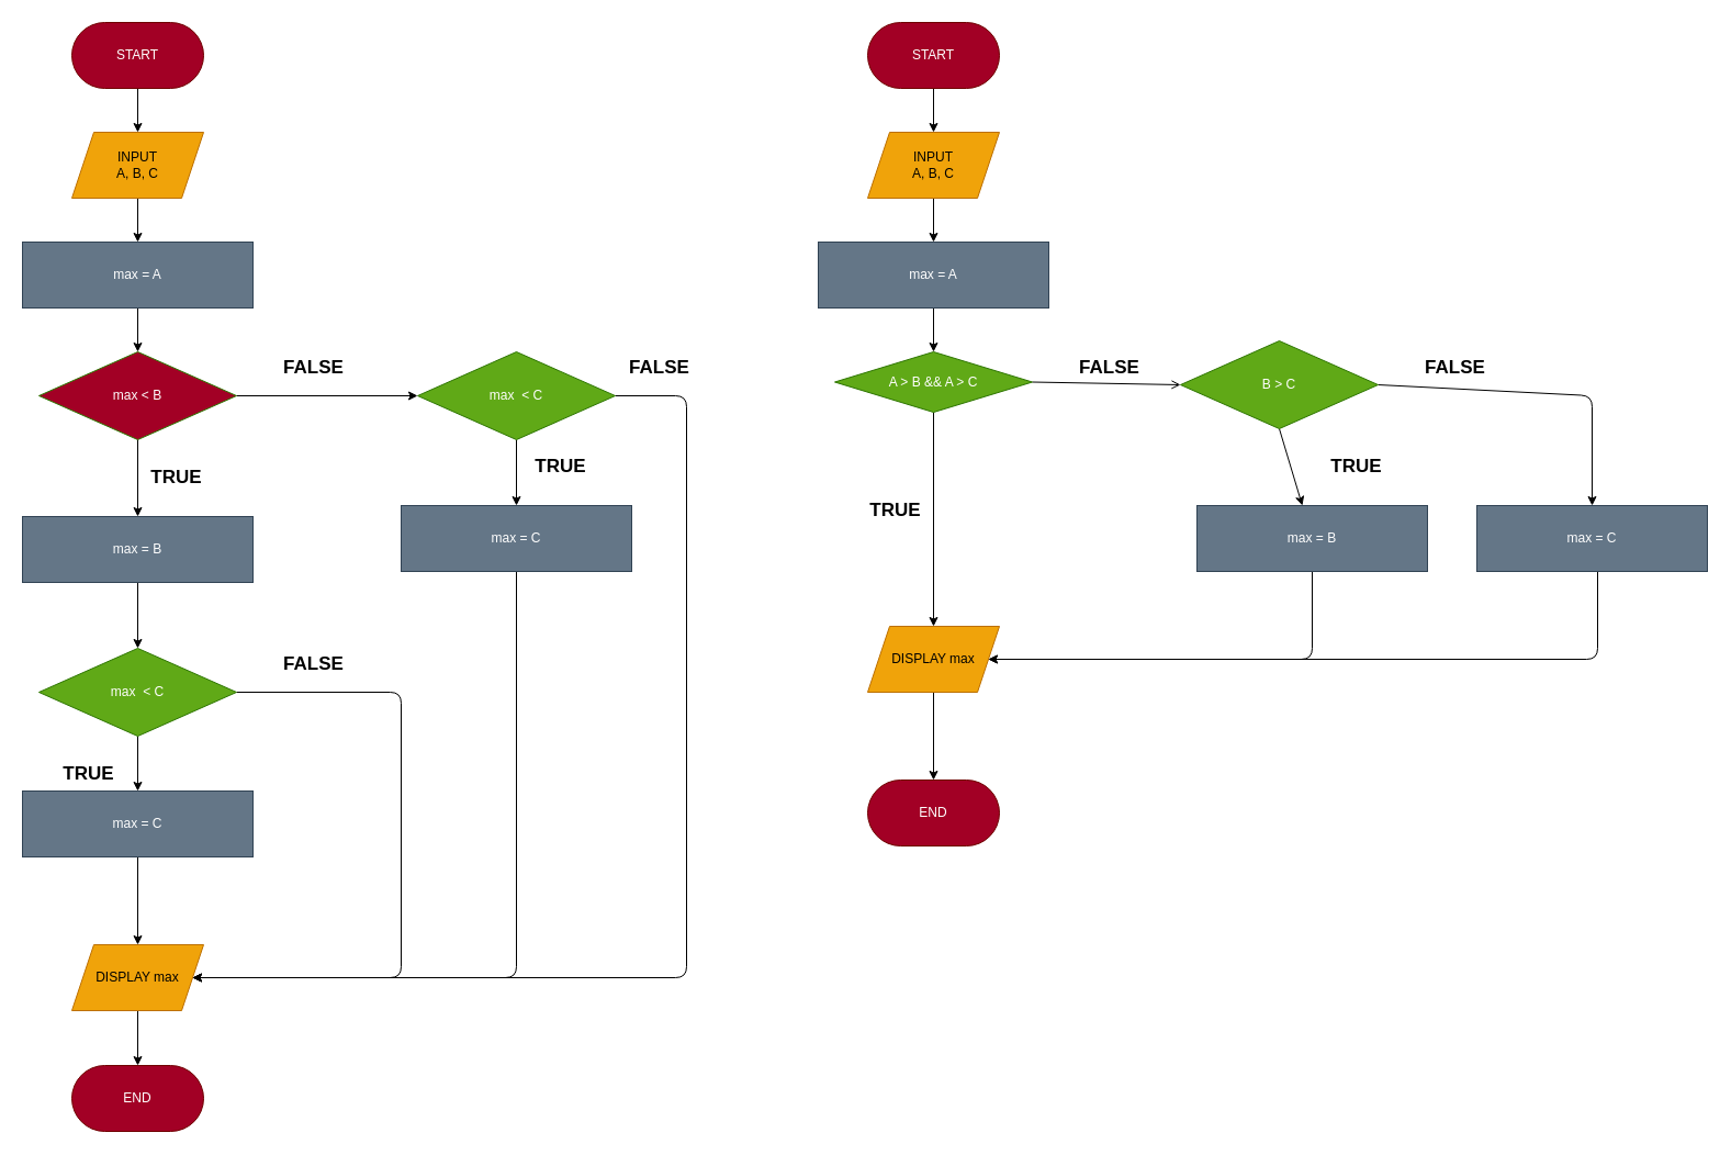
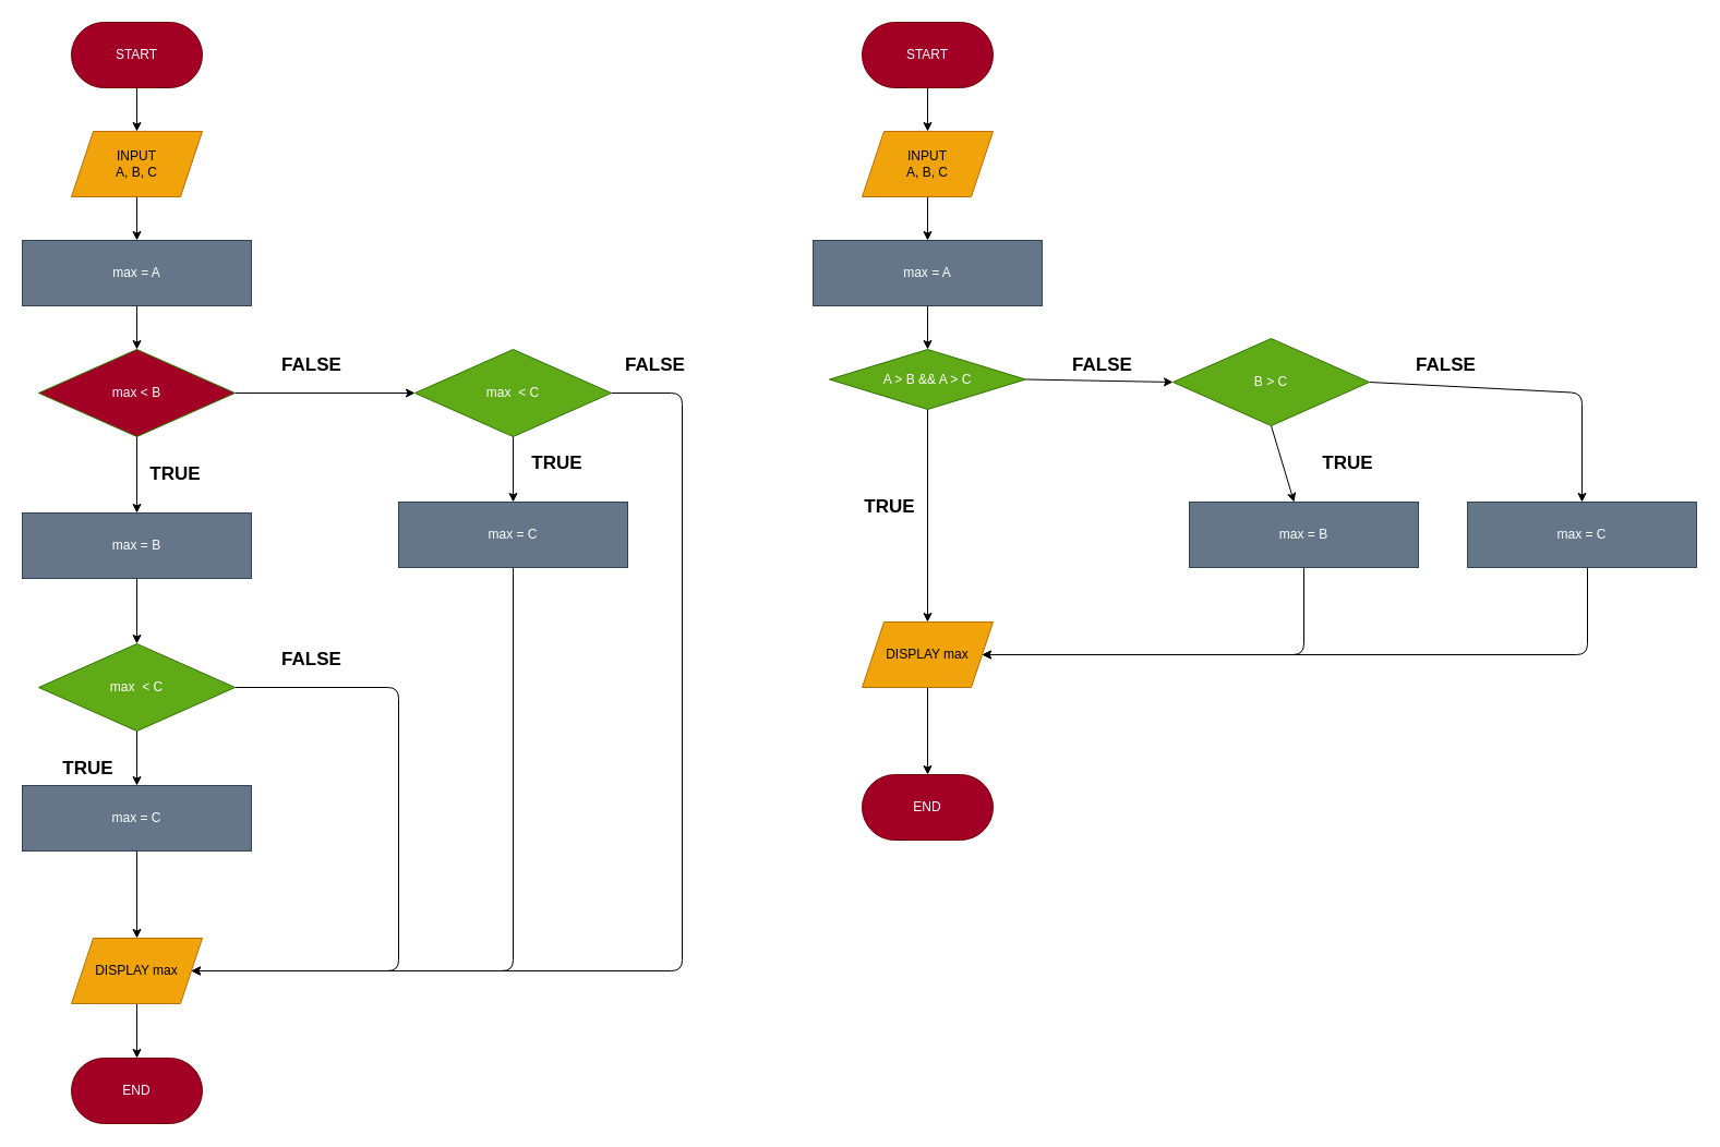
  <mxCell id="0" />
  <mxCell id="1" parent="0" />
  <mxCell id="2" style="edgeStyle=none;html=1;exitX=0.5;exitY=1;exitDx=0;exitDy=0;entryX=0.5;entryY=0;entryDx=0;entryDy=0;" edge="1" parent="1" source="3" target="8"><mxGeometry relative="1" as="geometry" /></mxCell>
  <mxCell id="3" value="START" style="rounded=1;whiteSpace=wrap;html=1;arcSize=50;fillColor=#a20025;fontColor=#ffffff;strokeColor=#6F0000;" vertex="1" parent="1"><mxGeometry x="65" y="20" width="120" height="60" as="geometry" /></mxCell>
  <mxCell id="4" value="END" style="rounded=1;whiteSpace=wrap;html=1;arcSize=50;fillColor=#a20025;fontColor=#ffffff;strokeColor=#6F0000;" vertex="1" parent="1"><mxGeometry x="65" y="970" width="120" height="60" as="geometry" /></mxCell>
  <mxCell id="5" style="edgeStyle=none;html=1;exitX=0.5;exitY=1;exitDx=0;exitDy=0;entryX=0.5;entryY=0;entryDx=0;entryDy=0;" edge="1" parent="1" source="6" target="13"><mxGeometry relative="1" as="geometry" /></mxCell>
  <mxCell id="6" value="max = A" style="rounded=0;whiteSpace=wrap;html=1;fillColor=#647687;strokeColor=#314354;fontColor=#ffffff;" vertex="1" parent="1"><mxGeometry x="20" y="220" width="210" height="60" as="geometry" /></mxCell>
  <mxCell id="7" style="edgeStyle=none;html=1;exitX=0.5;exitY=1;exitDx=0;exitDy=0;entryX=0.5;entryY=0;entryDx=0;entryDy=0;" edge="1" parent="1" source="8" target="6"><mxGeometry relative="1" as="geometry" /></mxCell>
  <mxCell id="8" value="INPUT&lt;br&gt;A, B, C" style="shape=parallelogram;perimeter=parallelogramPerimeter;whiteSpace=wrap;html=1;fixedSize=1;fillColor=#f0a30a;strokeColor=#BD7000;fontColor=#000000;" vertex="1" parent="1"><mxGeometry x="65" y="120" width="120" height="60" as="geometry" /></mxCell>
  <mxCell id="9" style="edgeStyle=none;html=1;exitX=0.5;exitY=1;exitDx=0;exitDy=0;entryX=0.5;entryY=0;entryDx=0;entryDy=0;" edge="1" parent="1" source="10" target="4"><mxGeometry relative="1" as="geometry" /></mxCell>
  <mxCell id="10" value="DISPLAY max" style="shape=parallelogram;perimeter=parallelogramPerimeter;whiteSpace=wrap;html=1;fixedSize=1;fillColor=#f0a30a;strokeColor=#BD7000;fontColor=#000000;" vertex="1" parent="1"><mxGeometry x="65" y="860" width="120" height="60" as="geometry" /></mxCell>
  <mxCell id="11" style="edgeStyle=none;html=1;exitX=0.5;exitY=1;exitDx=0;exitDy=0;entryX=0.5;entryY=0;entryDx=0;entryDy=0;" edge="1" parent="1" source="13" target="18"><mxGeometry relative="1" as="geometry" /></mxCell>
  <mxCell id="12" style="edgeStyle=none;html=1;exitX=1;exitY=0.5;exitDx=0;exitDy=0;entryX=0;entryY=0.5;entryDx=0;entryDy=0;fontSize=17;" edge="1" parent="1" source="13" target="25"><mxGeometry relative="1" as="geometry" /></mxCell>
  <mxCell id="13" value="max &amp;lt; B" style="rhombus;whiteSpace=wrap;html=1;fillColor=#a20025;fontColor=#ffffff;strokeColor=#2D7600;" vertex="1" parent="1"><mxGeometry x="35" y="320" width="180" height="80" as="geometry" /></mxCell>
  <mxCell id="14" style="edgeStyle=none;html=1;exitX=0.5;exitY=1;exitDx=0;exitDy=0;entryX=0.5;entryY=0;entryDx=0;entryDy=0;" edge="1" parent="1" source="16" target="20"><mxGeometry relative="1" as="geometry" /></mxCell>
  <mxCell id="15" style="edgeStyle=none;html=1;exitX=1;exitY=0.5;exitDx=0;exitDy=0;entryX=1;entryY=0.5;entryDx=0;entryDy=0;fontSize=17;" edge="1" parent="1" source="16" target="10"><mxGeometry relative="1" as="geometry"><Array as="points"><mxPoint x="365" y="630" /><mxPoint x="365" y="890" /></Array></mxGeometry></mxCell>
  <mxCell id="16" value="max&amp;nbsp; &amp;lt; C" style="rhombus;whiteSpace=wrap;html=1;fillColor=#60a917;fontColor=#ffffff;strokeColor=#2D7600;" vertex="1" parent="1"><mxGeometry x="35" y="590" width="180" height="80" as="geometry" /></mxCell>
  <mxCell id="17" style="edgeStyle=none;html=1;exitX=0.5;exitY=1;exitDx=0;exitDy=0;entryX=0.5;entryY=0;entryDx=0;entryDy=0;" edge="1" parent="1" source="18" target="16"><mxGeometry relative="1" as="geometry" /></mxCell>
  <mxCell id="18" value="max = B" style="rounded=0;whiteSpace=wrap;html=1;fillColor=#647687;strokeColor=#314354;fontColor=#ffffff;" vertex="1" parent="1"><mxGeometry x="20" y="470" width="210" height="60" as="geometry" /></mxCell>
  <mxCell id="19" style="edgeStyle=none;html=1;exitX=0.5;exitY=1;exitDx=0;exitDy=0;entryX=0.5;entryY=0;entryDx=0;entryDy=0;" edge="1" parent="1" source="20" target="10"><mxGeometry relative="1" as="geometry" /></mxCell>
  <mxCell id="20" value="max = C" style="rounded=0;whiteSpace=wrap;html=1;fillColor=#647687;strokeColor=#314354;fontColor=#ffffff;" vertex="1" parent="1"><mxGeometry x="20" y="720" width="210" height="60" as="geometry" /></mxCell>
  <mxCell id="21" value="TRUE" style="text;html=1;align=center;verticalAlign=middle;resizable=0;points=[];autosize=1;strokeColor=none;fillColor=none;fontSize=17;fontStyle=1" vertex="1" parent="1"><mxGeometry x="125" y="420" width="70" height="30" as="geometry" /></mxCell>
  <mxCell id="22" value="TRUE" style="text;html=1;align=center;verticalAlign=middle;resizable=0;points=[];autosize=1;strokeColor=none;fillColor=none;fontSize=17;fontStyle=1" vertex="1" parent="1"><mxGeometry x="45" y="690" width="70" height="30" as="geometry" /></mxCell>
  <mxCell id="23" style="edgeStyle=none;html=1;exitX=0.5;exitY=1;exitDx=0;exitDy=0;fontSize=17;" edge="1" parent="1" source="25" target="27"><mxGeometry relative="1" as="geometry" /></mxCell>
  <mxCell id="24" style="edgeStyle=none;html=1;exitX=1;exitY=0.5;exitDx=0;exitDy=0;entryX=1;entryY=0.5;entryDx=0;entryDy=0;fontSize=17;" edge="1" parent="1" source="25" target="10"><mxGeometry relative="1" as="geometry"><Array as="points"><mxPoint x="625" y="360" /><mxPoint x="625" y="890" /></Array></mxGeometry></mxCell>
  <mxCell id="25" value="max&amp;nbsp; &amp;lt; C" style="rhombus;whiteSpace=wrap;html=1;fillColor=#60a917;fontColor=#ffffff;strokeColor=#2D7600;" vertex="1" parent="1"><mxGeometry x="380" y="320" width="180" height="80" as="geometry" /></mxCell>
  <mxCell id="26" style="edgeStyle=none;html=1;exitX=0.5;exitY=1;exitDx=0;exitDy=0;entryX=1;entryY=0.5;entryDx=0;entryDy=0;fontSize=17;" edge="1" parent="1" source="27" target="10"><mxGeometry relative="1" as="geometry"><Array as="points"><mxPoint x="470" y="890" /></Array></mxGeometry></mxCell>
  <mxCell id="27" value="max = C" style="rounded=0;whiteSpace=wrap;html=1;fillColor=#647687;strokeColor=#314354;fontColor=#ffffff;" vertex="1" parent="1"><mxGeometry x="365" y="460" width="210" height="60" as="geometry" /></mxCell>
  <mxCell id="28" value="TRUE" style="text;html=1;align=center;verticalAlign=middle;resizable=0;points=[];autosize=1;strokeColor=none;fillColor=none;fontSize=17;fontStyle=1" vertex="1" parent="1"><mxGeometry x="475" y="410" width="70" height="30" as="geometry" /></mxCell>
  <mxCell id="29" value="FALSE" style="text;html=1;align=center;verticalAlign=middle;resizable=0;points=[];autosize=1;strokeColor=none;fillColor=none;fontSize=17;fontStyle=1" vertex="1" parent="1"><mxGeometry x="245" y="320" width="80" height="30" as="geometry" /></mxCell>
  <mxCell id="30" value="FALSE" style="text;html=1;align=center;verticalAlign=middle;resizable=0;points=[];autosize=1;strokeColor=none;fillColor=none;fontSize=17;fontStyle=1" vertex="1" parent="1"><mxGeometry x="245" y="590" width="80" height="30" as="geometry" /></mxCell>
  <mxCell id="31" value="FALSE" style="text;html=1;align=center;verticalAlign=middle;resizable=0;points=[];autosize=1;strokeColor=none;fillColor=none;fontSize=17;fontStyle=1" vertex="1" parent="1"><mxGeometry x="560" y="320" width="80" height="30" as="geometry" /></mxCell>
  <mxCell id="32" style="edgeStyle=none;html=1;exitX=0.5;exitY=1;exitDx=0;exitDy=0;entryX=0.5;entryY=0;entryDx=0;entryDy=0;" edge="1" source="33" target="38" parent="1"><mxGeometry relative="1" as="geometry" /></mxCell>
  <mxCell id="33" value="START" style="rounded=1;whiteSpace=wrap;html=1;arcSize=50;fillColor=#a20025;fontColor=#ffffff;strokeColor=#6F0000;" vertex="1" parent="1"><mxGeometry x="790" y="20" width="120" height="60" as="geometry" /></mxCell>
  <mxCell id="34" value="END" style="rounded=1;whiteSpace=wrap;html=1;arcSize=50;fillColor=#a20025;fontColor=#ffffff;strokeColor=#6F0000;" vertex="1" parent="1"><mxGeometry x="790" y="710" width="120" height="60" as="geometry" /></mxCell>
  <mxCell id="35" style="edgeStyle=none;html=1;exitX=0.5;exitY=1;exitDx=0;exitDy=0;entryX=0.5;entryY=0;entryDx=0;entryDy=0;" edge="1" source="36" target="43" parent="1"><mxGeometry relative="1" as="geometry" /></mxCell>
  <mxCell id="36" value="max = A" style="rounded=0;whiteSpace=wrap;html=1;fillColor=#647687;strokeColor=#314354;fontColor=#ffffff;" vertex="1" parent="1"><mxGeometry x="745" y="220" width="210" height="60" as="geometry" /></mxCell>
  <mxCell id="37" style="edgeStyle=none;html=1;exitX=0.5;exitY=1;exitDx=0;exitDy=0;entryX=0.5;entryY=0;entryDx=0;entryDy=0;" edge="1" source="38" target="36" parent="1"><mxGeometry relative="1" as="geometry" /></mxCell>
  <mxCell id="38" value="INPUT&lt;br&gt;A, B, C" style="shape=parallelogram;perimeter=parallelogramPerimeter;whiteSpace=wrap;html=1;fixedSize=1;fillColor=#f0a30a;strokeColor=#BD7000;fontColor=#000000;" vertex="1" parent="1"><mxGeometry x="790" y="120" width="120" height="60" as="geometry" /></mxCell>
  <mxCell id="39" style="edgeStyle=none;html=1;exitX=0.5;exitY=1;exitDx=0;exitDy=0;entryX=0.5;entryY=0;entryDx=0;entryDy=0;" edge="1" source="40" target="34" parent="1"><mxGeometry relative="1" as="geometry" /></mxCell>
  <mxCell id="40" value="DISPLAY max" style="shape=parallelogram;perimeter=parallelogramPerimeter;whiteSpace=wrap;html=1;fixedSize=1;fillColor=#f0a30a;strokeColor=#BD7000;fontColor=#000000;" vertex="1" parent="1"><mxGeometry x="790" y="570" width="120" height="60" as="geometry" /></mxCell>
  <mxCell id="41" style="edgeStyle=none;html=1;exitX=0.5;exitY=1;exitDx=0;exitDy=0;entryX=0.5;entryY=0;entryDx=0;entryDy=0;" edge="1" source="43" target="40" parent="1"><mxGeometry relative="1" as="geometry"><mxPoint x="850" y="470" as="targetPoint" /></mxGeometry></mxCell>
- <mxCell id="42" style="edgeStyle=none;html=1;exitX=1;exitY=0.5;exitDx=0;exitDy=0;entryX=0;entryY=0.5;entryDx=0;entryDy=0;fontSize=17;endArrow=open;" edge="1" source="43" target="47" parent="1"><mxGeometry relative="1" as="geometry" /></mxCell>
+ <mxCell id="42" style="edgeStyle=none;html=1;exitX=1;exitY=0.5;exitDx=0;exitDy=0;entryX=0;entryY=0.5;entryDx=0;entryDy=0;fontSize=17;" edge="1" source="43" target="47" parent="1"><mxGeometry relative="1" as="geometry" /></mxCell>
  <mxCell id="43" value="A &amp;gt; B &amp;amp;&amp;amp; A &amp;gt; C" style="rhombus;whiteSpace=wrap;html=1;fillColor=#60a917;fontColor=#ffffff;strokeColor=#2D7600;" vertex="1" parent="1"><mxGeometry x="760" y="320" width="180" height="55" as="geometry" /></mxCell>
  <mxCell id="44" style="edgeStyle=none;html=1;exitX=0.5;exitY=1;exitDx=0;exitDy=0;fontSize=17;" edge="1" source="47" target="49" parent="1"><mxGeometry relative="1" as="geometry" /></mxCell>
  <mxCell id="45" style="edgeStyle=none;html=1;entryX=1;entryY=0.5;entryDx=0;entryDy=0;fontSize=17;" edge="1" target="40" parent="1"><mxGeometry relative="1" as="geometry"><mxPoint x="1455" y="520" as="sourcePoint" /><Array as="points"><mxPoint x="1455" y="600" /></Array></mxGeometry></mxCell>
  <mxCell id="46" style="edgeStyle=none;html=1;exitX=1;exitY=0.5;exitDx=0;exitDy=0;entryX=0.5;entryY=0;entryDx=0;entryDy=0;fontSize=17;" edge="1" parent="1" source="47" target="54"><mxGeometry relative="1" as="geometry"><Array as="points"><mxPoint x="1450" y="360" /></Array></mxGeometry></mxCell>
  <mxCell id="47" value="B &amp;gt; C" style="rhombus;whiteSpace=wrap;html=1;fillColor=#60a917;fontColor=#ffffff;strokeColor=#2D7600;" vertex="1" parent="1"><mxGeometry x="1075" y="310" width="180" height="80" as="geometry" /></mxCell>
  <mxCell id="48" style="edgeStyle=none;html=1;exitX=0.5;exitY=1;exitDx=0;exitDy=0;entryX=1;entryY=0.5;entryDx=0;entryDy=0;fontSize=17;" edge="1" source="49" target="40" parent="1"><mxGeometry relative="1" as="geometry"><Array as="points"><mxPoint x="1195" y="600" /></Array></mxGeometry></mxCell>
  <mxCell id="49" value="max = B" style="rounded=0;whiteSpace=wrap;html=1;fillColor=#647687;strokeColor=#314354;fontColor=#ffffff;" vertex="1" parent="1"><mxGeometry x="1090" y="460" width="210" height="60" as="geometry" /></mxCell>
  <mxCell id="50" value="TRUE" style="text;html=1;align=center;verticalAlign=middle;resizable=0;points=[];autosize=1;strokeColor=none;fillColor=none;fontSize=17;fontStyle=1" vertex="1" parent="1"><mxGeometry x="1200" y="410" width="70" height="30" as="geometry" /></mxCell>
  <mxCell id="51" value="FALSE" style="text;html=1;align=center;verticalAlign=middle;resizable=0;points=[];autosize=1;strokeColor=none;fillColor=none;fontSize=17;fontStyle=1" vertex="1" parent="1"><mxGeometry x="970" y="320" width="80" height="30" as="geometry" /></mxCell>
  <mxCell id="52" value="TRUE" style="text;html=1;align=center;verticalAlign=middle;resizable=0;points=[];autosize=1;strokeColor=none;fillColor=none;fontSize=17;fontStyle=1" vertex="1" parent="1"><mxGeometry x="780" y="450" width="70" height="30" as="geometry" /></mxCell>
  <mxCell id="53" value="FALSE" style="text;html=1;align=center;verticalAlign=middle;resizable=0;points=[];autosize=1;strokeColor=none;fillColor=none;fontSize=17;fontStyle=1" vertex="1" parent="1"><mxGeometry x="1285" y="320" width="80" height="30" as="geometry" /></mxCell>
  <mxCell id="54" value="max = C" style="rounded=0;whiteSpace=wrap;html=1;fillColor=#647687;strokeColor=#314354;fontColor=#ffffff;" vertex="1" parent="1"><mxGeometry x="1345" y="460" width="210" height="60" as="geometry" /></mxCell>
